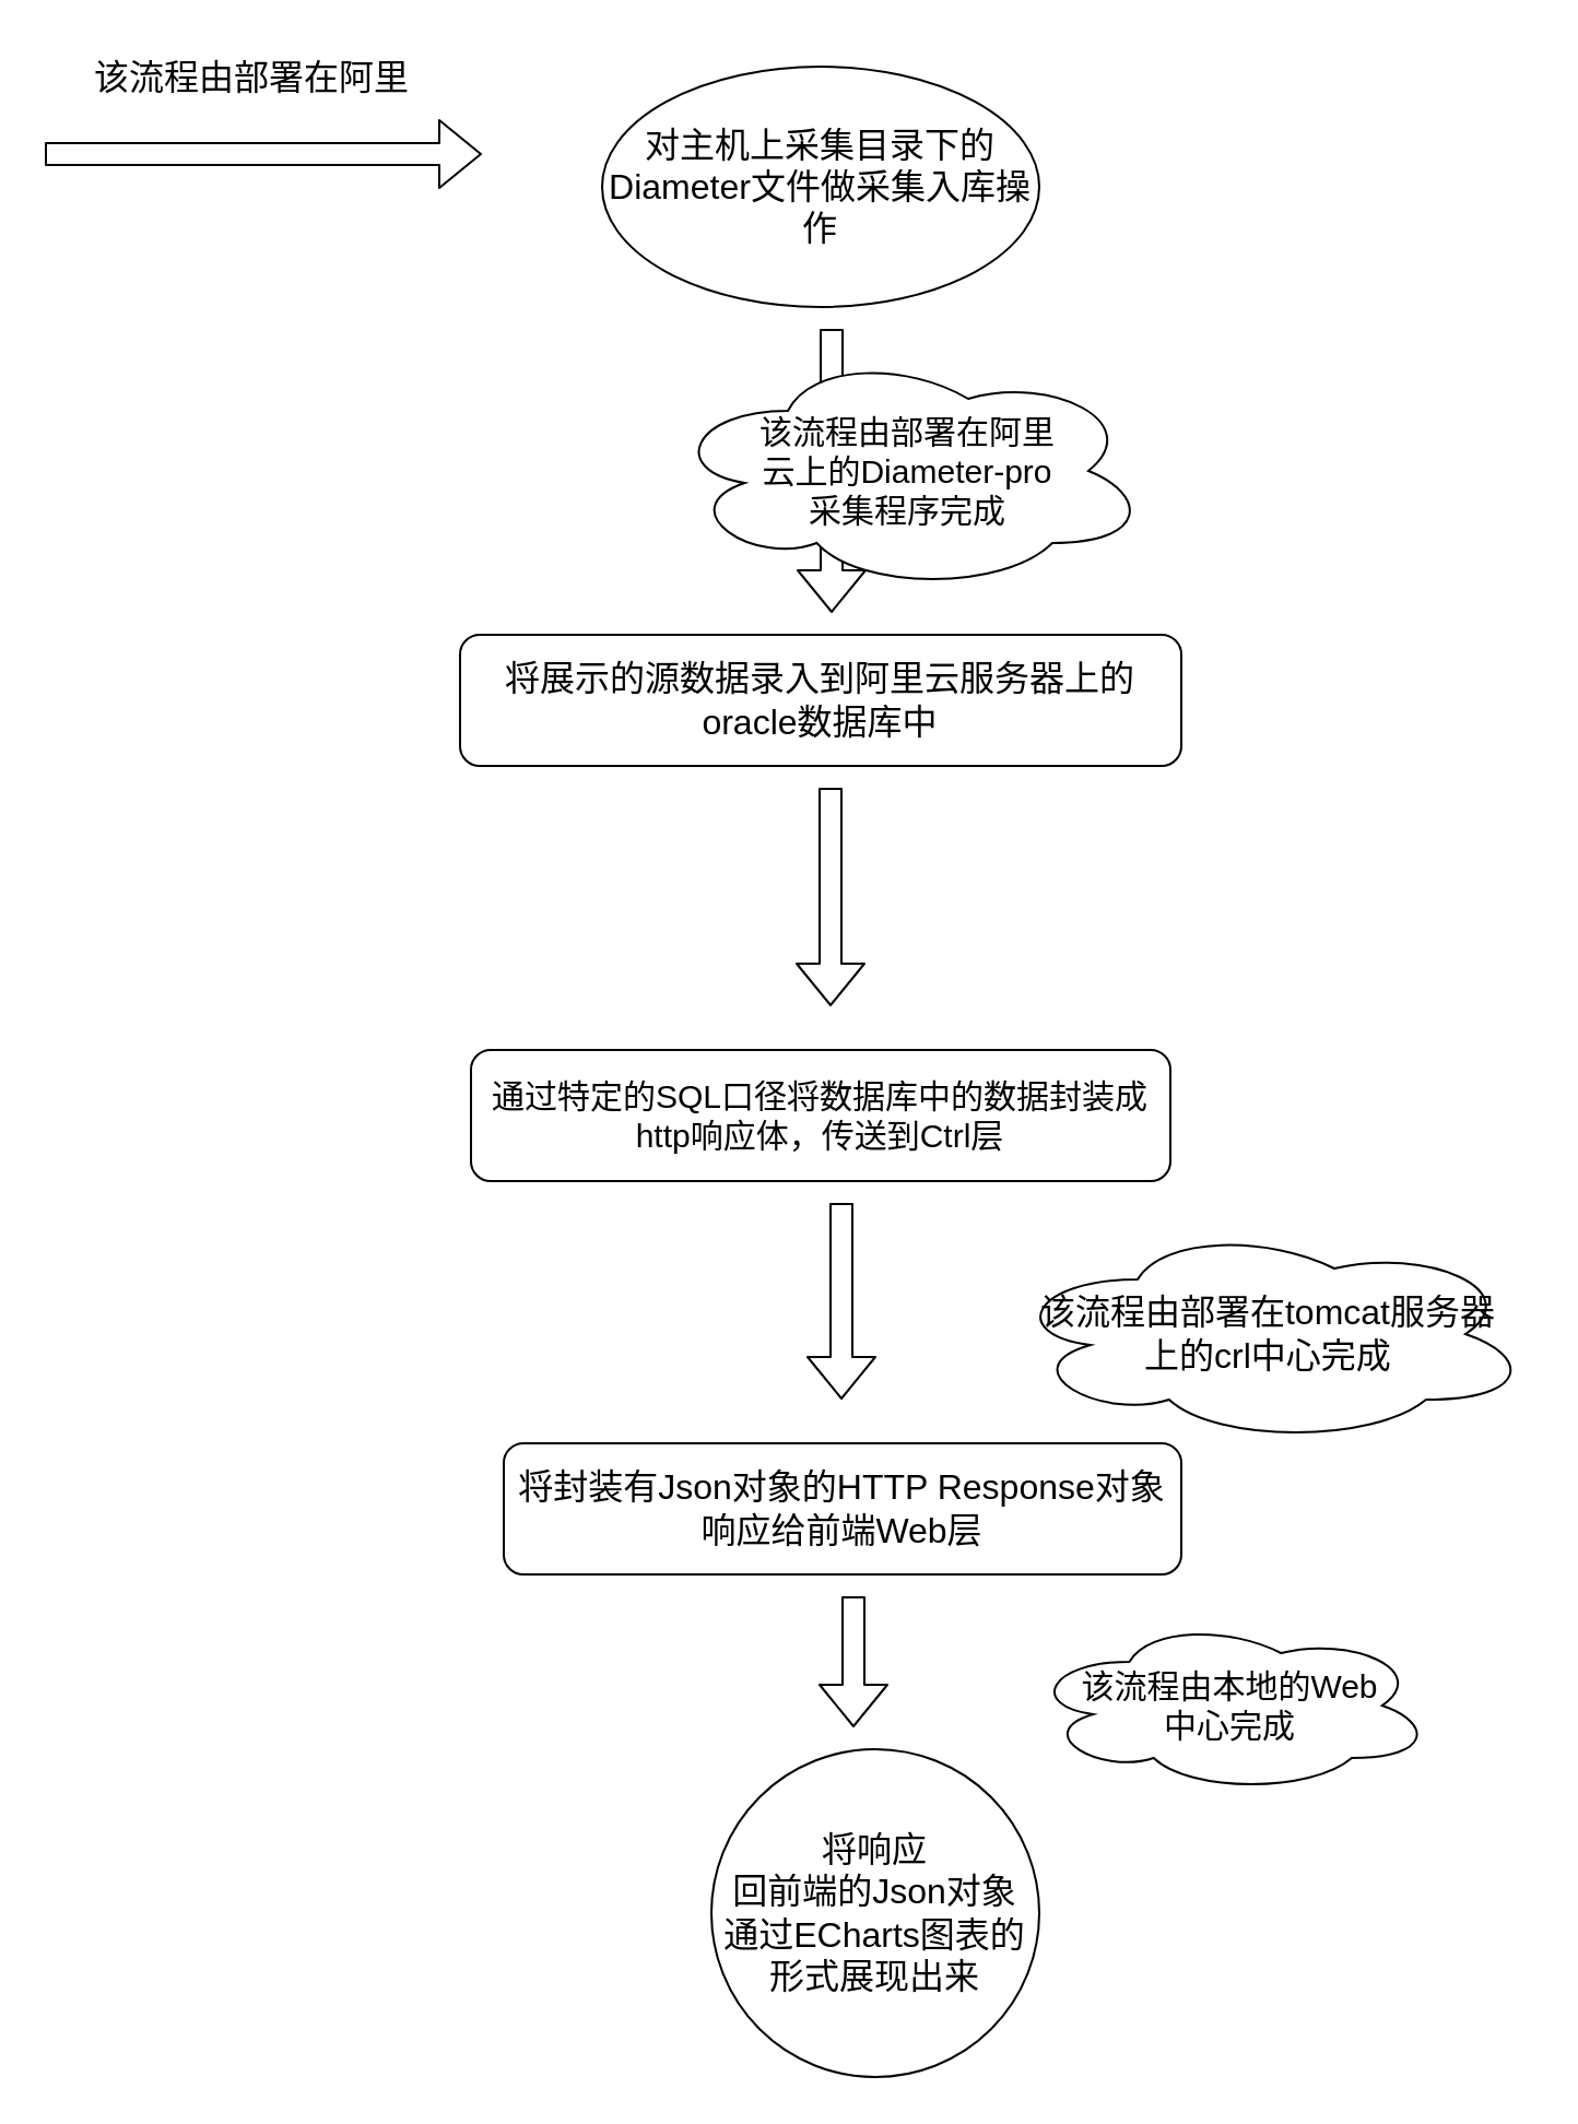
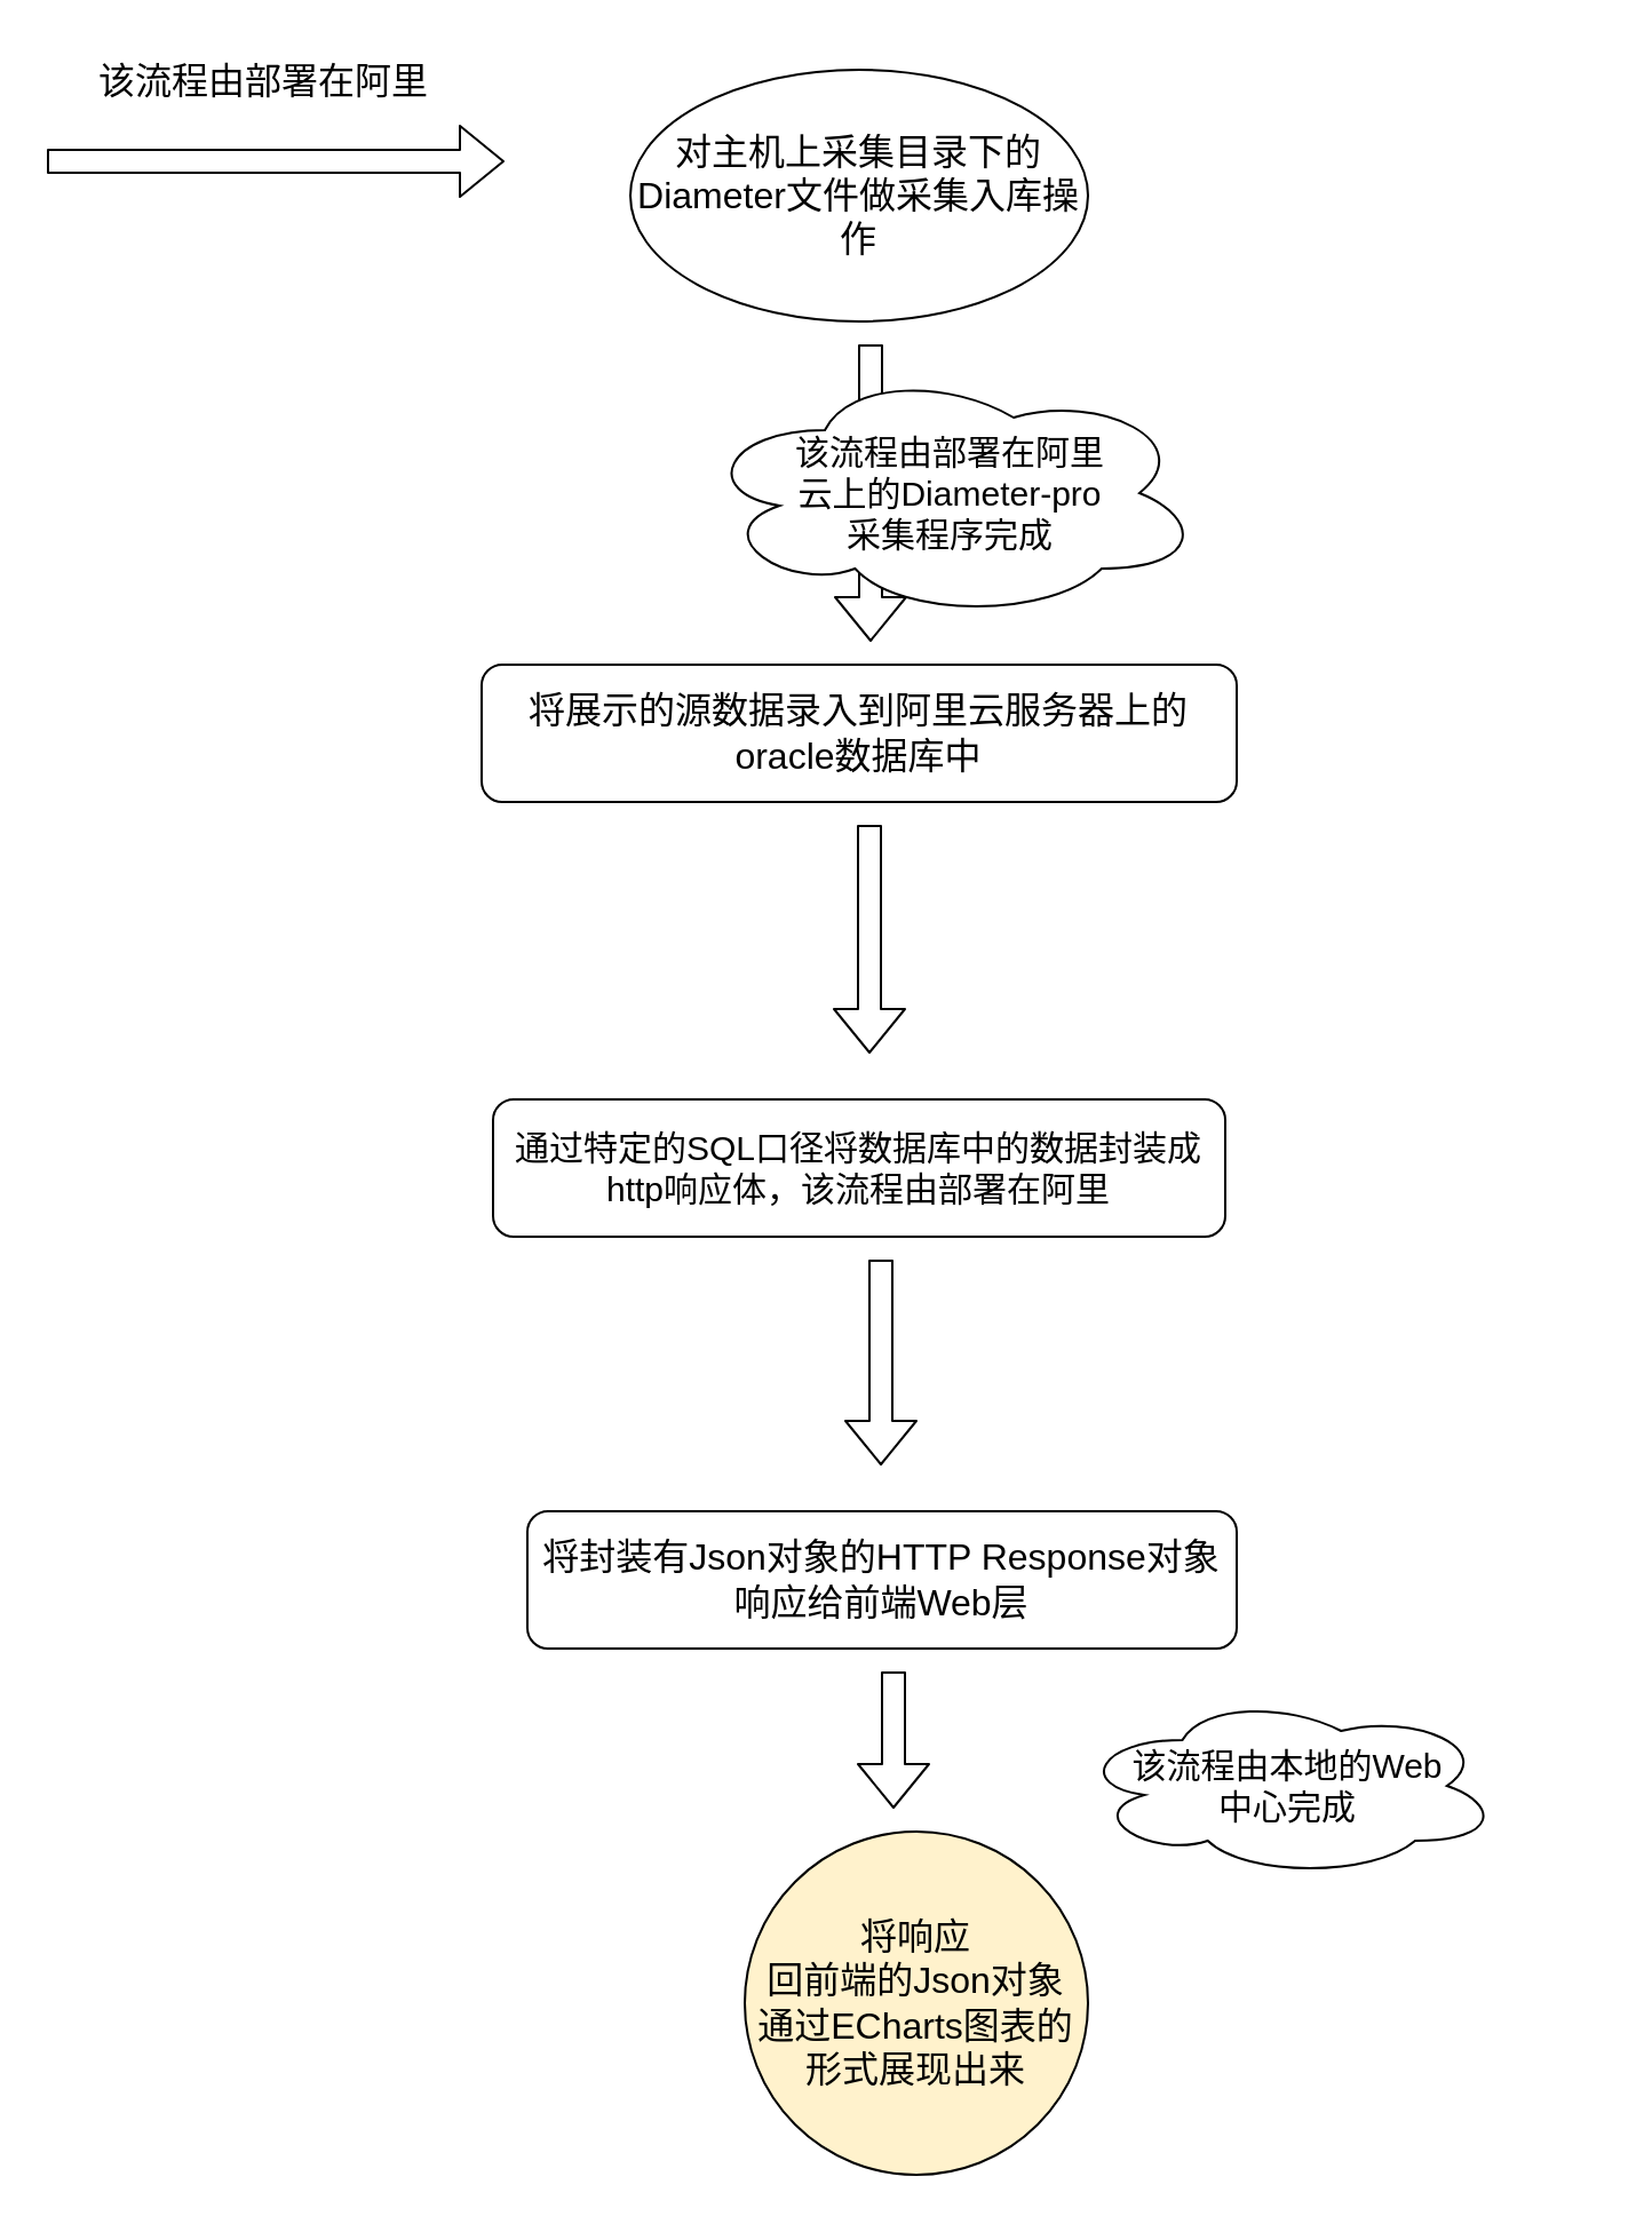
  <mxCell id="0" />
  <mxCell id="1" parent="0" />
  <mxCell id="2" value="&lt;font style=&quot;font-size: 16px&quot;&gt;对主机上采集目录下的Diameter文件做采集入库操作&lt;/font&gt;" style="ellipse;whiteSpace=wrap;html=1;" vertex="1" parent="1"><mxGeometry x="275" y="30" width="200" height="110" as="geometry" /></mxCell>
  <mxCell id="3" value="" style="shape=flexArrow;endArrow=classic;html=1;" edge="1" parent="1"><mxGeometry width="50" height="50" relative="1" as="geometry"><mxPoint x="20" y="70" as="sourcePoint" /><mxPoint x="220" y="70" as="targetPoint" /></mxGeometry></mxCell>
  <mxCell id="4" value="&lt;font style=&quot;font-size: 16px&quot;&gt;该流程由部署在阿里&lt;/font&gt;" style="text;html=1;strokeColor=none;fillColor=none;align=center;verticalAlign=middle;whiteSpace=wrap;rounded=0;" vertex="1" parent="1"><mxGeometry x="30" y="20" width="170" height="30" as="geometry" /></mxCell>
  <mxCell id="5" value="&lt;font style=&quot;font-size: 16px&quot;&gt;将展示的源数据录入到阿里云服务器上的oracle数据库中&lt;/font&gt;" style="rounded=1;whiteSpace=wrap;html=1;" vertex="1" parent="1"><mxGeometry x="210" y="290" width="330" height="60" as="geometry" /></mxCell>
  <mxCell id="6" value="" style="shape=flexArrow;endArrow=classic;html=1;" edge="1" parent="1"><mxGeometry width="50" height="50" relative="1" as="geometry"><mxPoint x="380" y="150" as="sourcePoint" /><mxPoint x="380" y="280" as="targetPoint" /></mxGeometry></mxCell>
  <mxCell id="7" value="&lt;font style=&quot;font-size: 15px&quot;&gt;该流程由部署在阿里&lt;br&gt;云上的Diameter-pro&lt;br&gt;采集程序完成&lt;/font&gt;" style="ellipse;shape=cloud;whiteSpace=wrap;html=1;" vertex="1" parent="1"><mxGeometry x="305" y="160" width="220" height="110" as="geometry" /></mxCell>
- <mxCell id="8" value="&lt;font style=&quot;font-size: 15px&quot;&gt;通过特定的SQL口径将数据库中的数据封装成http响应体，传送到Ctrl层&lt;/font&gt;" style="rounded=1;whiteSpace=wrap;html=1;" vertex="1" parent="1"><mxGeometry x="215" y="480" width="320" height="60" as="geometry" /></mxCell>
+ <mxCell id="8" value="&lt;font style=&quot;font-size: 15px&quot;&gt;通过特定的SQL口径将数据库中的数据封装成http响应体，该流程由部署在阿里&lt;/font&gt;" style="rounded=1;whiteSpace=wrap;html=1;" vertex="1" parent="1"><mxGeometry x="215" y="480" width="320" height="60" as="geometry" /></mxCell>
  <mxCell id="9" value="" style="shape=flexArrow;endArrow=classic;html=1;" edge="1" parent="1"><mxGeometry width="50" height="50" relative="1" as="geometry"><mxPoint x="379.5" y="360" as="sourcePoint" /><mxPoint x="379.5" y="460" as="targetPoint" /></mxGeometry></mxCell>
  <mxCell id="10" value="&lt;font style=&quot;font-size: 16px&quot;&gt;将封装有Json对象的HTTP Response对象响应给前端Web层&lt;/font&gt;" style="rounded=1;whiteSpace=wrap;html=1;" vertex="1" parent="1"><mxGeometry x="230" y="660" width="310" height="60" as="geometry" /></mxCell>
  <mxCell id="11" value="" style="shape=flexArrow;endArrow=classic;html=1;" edge="1" parent="1"><mxGeometry width="50" height="50" relative="1" as="geometry"><mxPoint x="384.5" y="550" as="sourcePoint" /><mxPoint x="384.5" y="640" as="targetPoint" /></mxGeometry></mxCell>
- <mxCell id="12" value="&lt;font style=&quot;font-size: 16px&quot;&gt;&lt;font style=&quot;font-size: 16px&quot;&gt;该流程&lt;/font&gt;由部署在tomcat服务器&lt;br&gt;上的crl中心完成&lt;/font&gt;" style="ellipse;shape=cloud;whiteSpace=wrap;html=1;" vertex="1" parent="1"><mxGeometry x="460" y="560" width="240" height="100" as="geometry" /></mxCell>
- <mxCell id="13" value="&lt;font style=&quot;font-size: 16px&quot;&gt;将响应&lt;br&gt;回前端的Json对象&lt;br&gt;通过ECharts图表的形式展现出来&lt;/font&gt;" style="ellipse;whiteSpace=wrap;html=1;aspect=fixed;" vertex="1" parent="1"><mxGeometry x="325" y="800" width="150" height="150" as="geometry" /></mxCell>
+ <mxCell id="13" value="&lt;font style=&quot;font-size: 16px&quot;&gt;将响应&lt;br&gt;回前端的Json对象&lt;br&gt;通过ECharts图表的形式展现出来&lt;/font&gt;" style="ellipse;whiteSpace=wrap;html=1;aspect=fixed;fillColor=#fff2cc;" vertex="1" parent="1"><mxGeometry x="325" y="800" width="150" height="150" as="geometry" /></mxCell>
  <mxCell id="14" value="" style="shape=flexArrow;endArrow=classic;html=1;" edge="1" parent="1"><mxGeometry width="50" height="50" relative="1" as="geometry"><mxPoint x="390" y="730" as="sourcePoint" /><mxPoint x="390" y="790" as="targetPoint" /></mxGeometry></mxCell>
  <mxCell id="15" value="&lt;font style=&quot;font-size: 15px&quot;&gt;该流程由本地的Web&lt;br&gt;中心完成&lt;/font&gt;&lt;br&gt;" style="ellipse;shape=cloud;whiteSpace=wrap;html=1;" vertex="1" parent="1"><mxGeometry x="470" y="740" width="185" height="80" as="geometry" /></mxCell>
